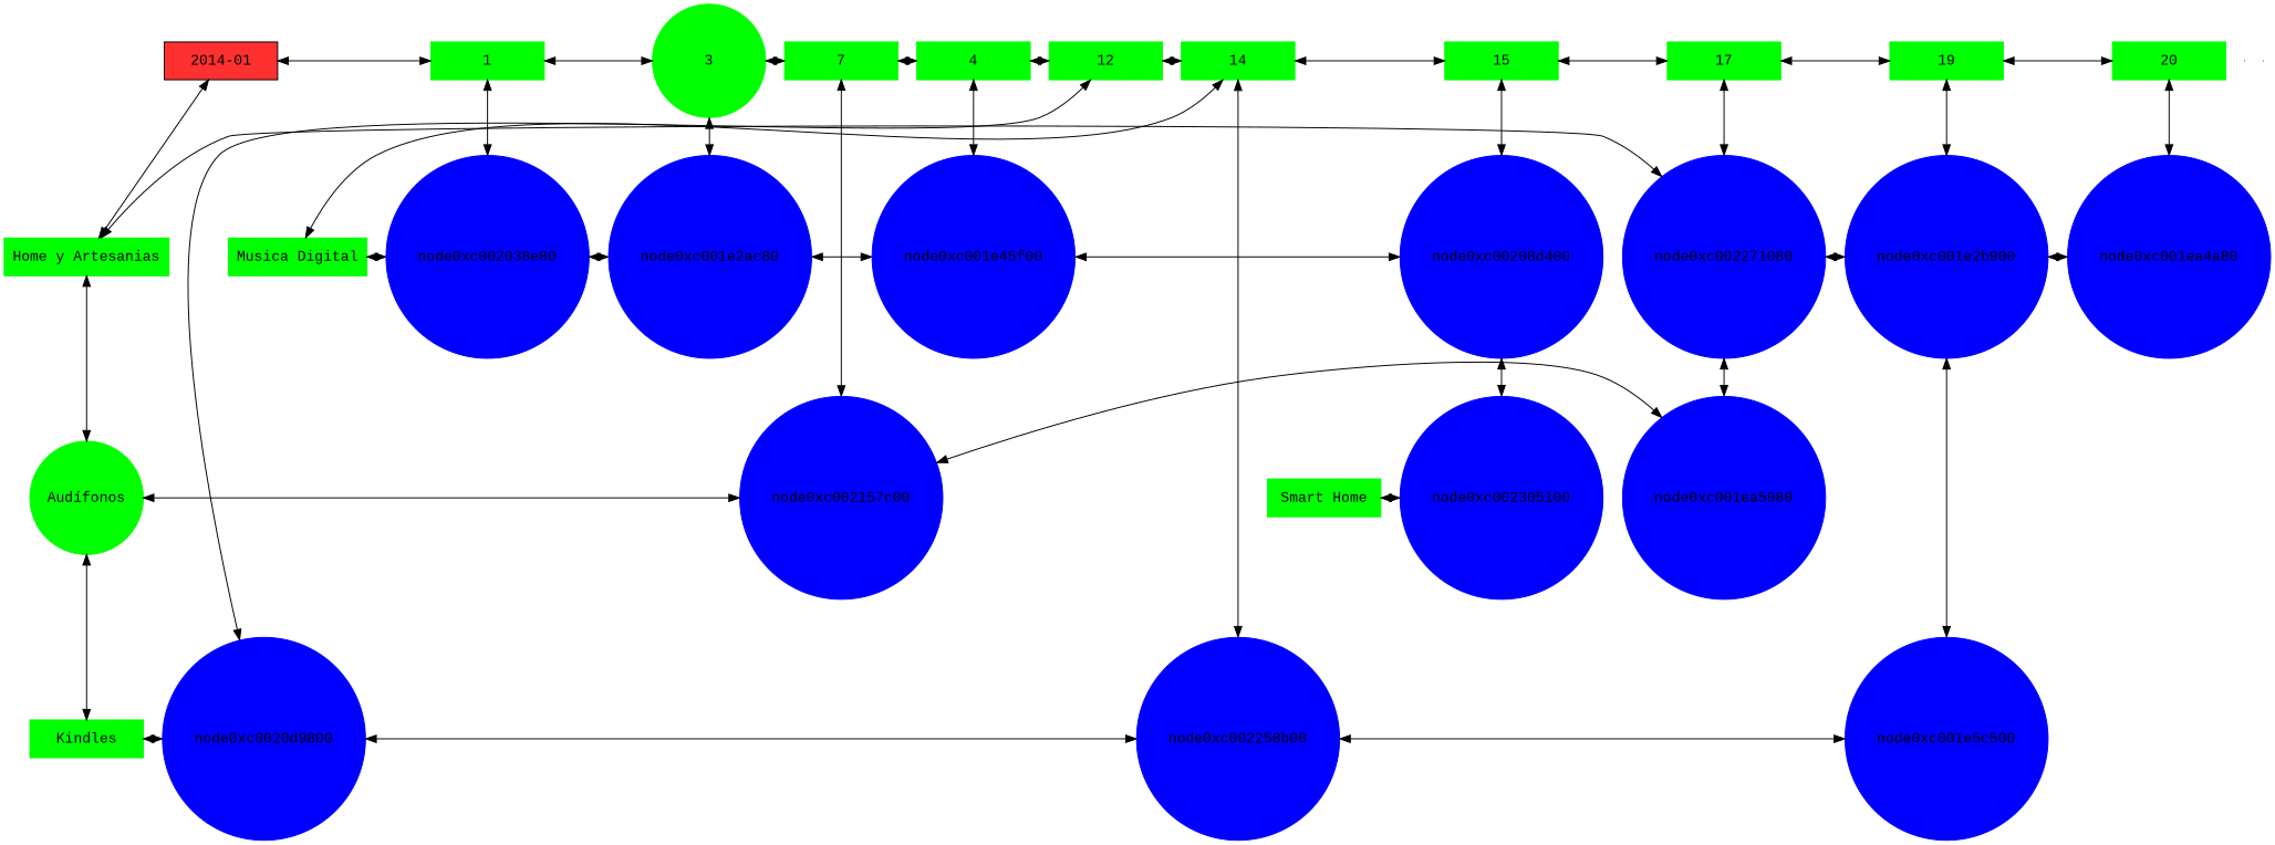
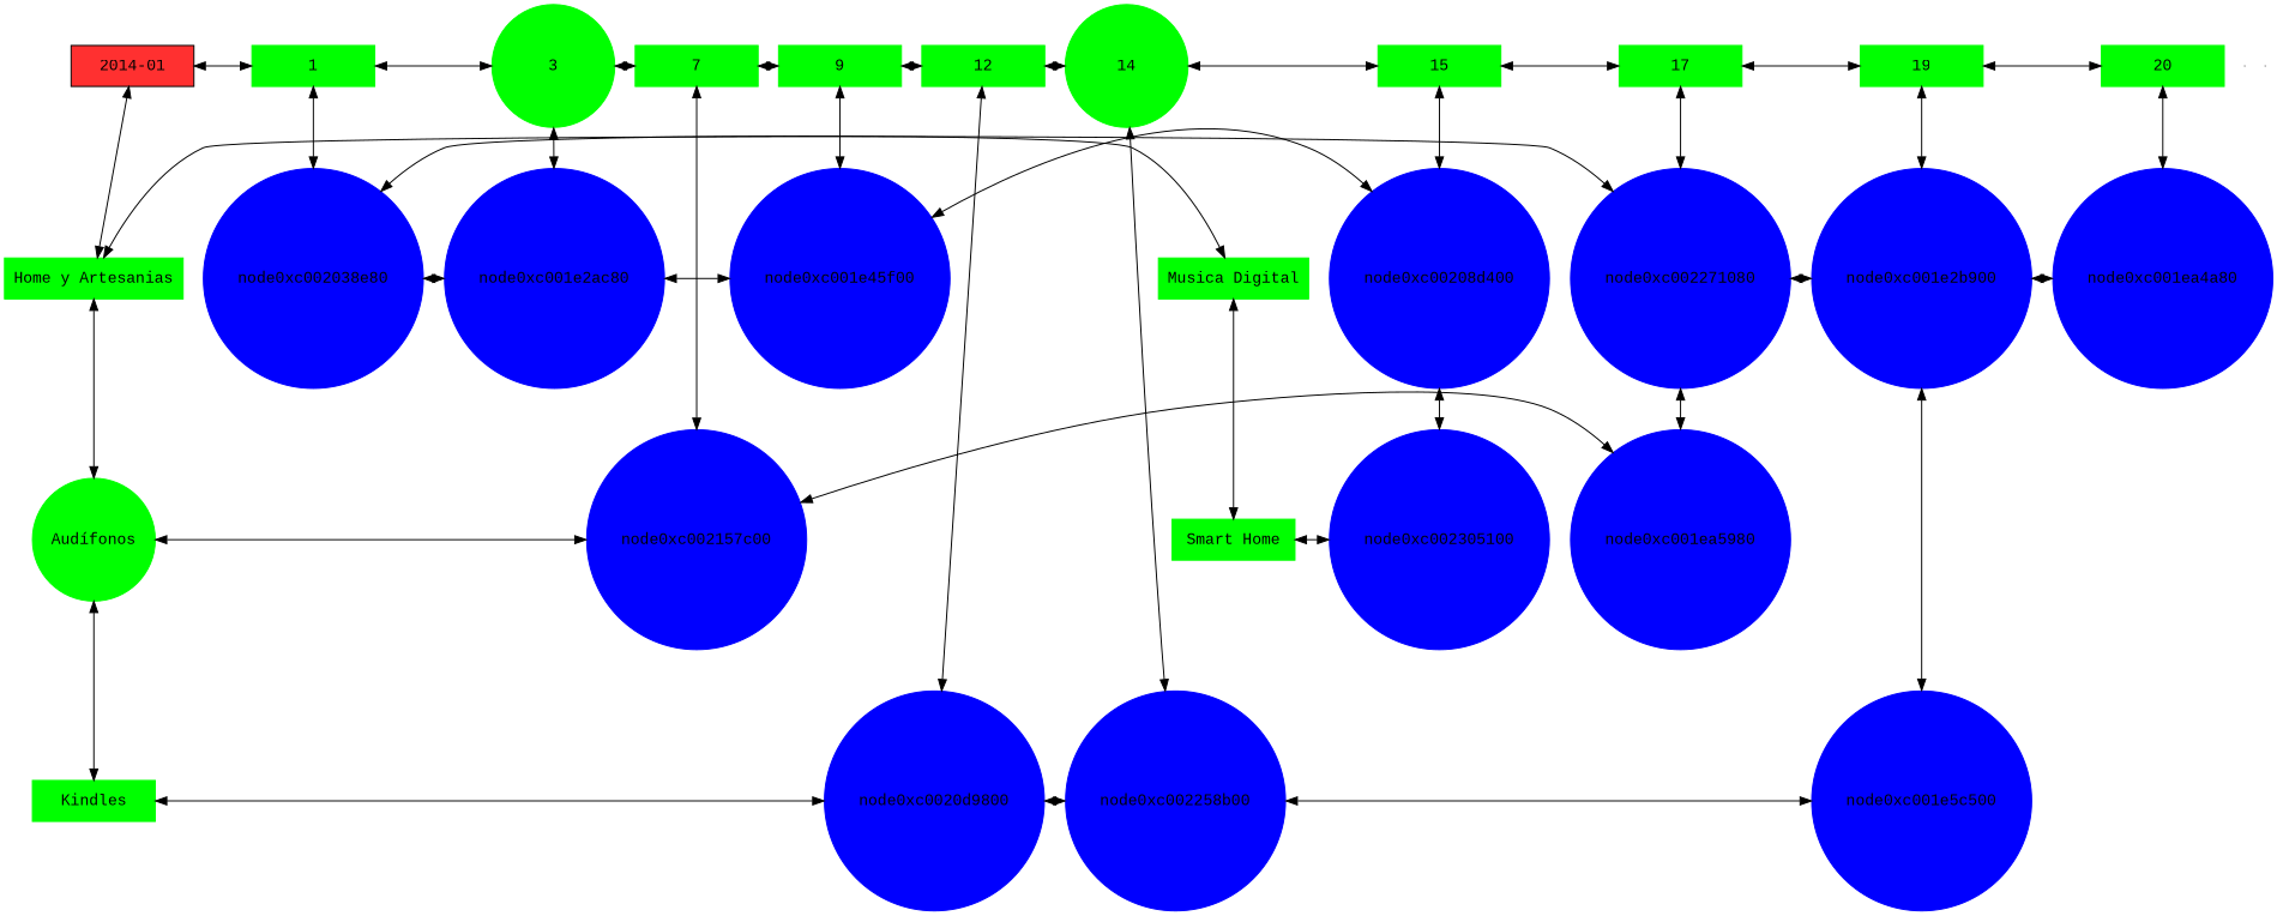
  digraph {
    fontname="Liberation Mono"
    node [fontname="Liberation Mono" group=1 shape=circle style=filled color=green]
    edge [dir=both fontname="Liberation Mono"]
    n1 [fillcolor=firebrick1 label="2014-01" shape=box width=1.5 color=""]
    n2 [label=1 shape=box width=1.5]
    n3 [group=3 label=3 width=1.5]
    n4 [group=7 label=7 shape=box width=1.5]
-   n5 [group=9 label=4 shape=box width=1.5]
+   n5 [group=9 label=9 shape=box width=1.5]
    n6 [group=12 label=12 shape=box width=1.5]
-   n7 [group=14 label=14 shape=box width=1.5]
+   n7 [group=14 label=14 width=1.5]
    n8 [group=15 label=15 shape=box width=1.5]
    n9 [group=17 label=17 shape=box width=1.5]
    n10 [group=19 label=19 shape=box width=1.5]
    n11 [group=20 label=20 shape=box width=1.5]
    n12 [label="Home y Artesanias" shape=box width=1.5]
    node0xc002271080 [color=blue group=17 width=0.5]
    node0xc002038e80 [color=blue width=0.5]
    node0xc001e2ac80 [color=blue group=3 width=0.5]
    node0xc001e2b900 [color=blue group=19 width=0.5]
    node0xc001ea4a80 [color=blue group=20 width=0.5]
    n18 [label="Audífonos" width=1.5]
    node0xc002157c00 [color=blue group=7 width=0.5]
    node0xc001ea5980 [color=blue group=17 width=0.5]
    n21 [label=Kindles shape=box width=1.5]
    node0xc0020d9800 [color=blue group=12 width=0.5]
    node0xc002258b00 [color=blue group=14 width=0.5]
    node0xc001e5c500 [color=blue group=19 width=0.5]
    n25 [label="Musica Digital" shape=box width=1.5]
    node0xc001e45f00 [color=blue group=9 width=0.5]
    node0xc00208d400 [color=blue group=15 width=0.5]
    n28 [label="Smart Home" shape=box width=1.5]
    node0xc002305100 [color=blue group=15 width=0.5]
    e0 [shape=point width=0 group="" style="" color=""]
    e1 [shape=point width=0 group="" style="" color=""]
    subgraph sub_1 {
      rank=same
      n1
      n2
    }
    subgraph sub_2 {
      rank=same
      n2
      n3
    }
    subgraph sub_3 {
      rank=same
      n3
      n4
    }
    subgraph sub_4 {
      rank=same
      n4
      n5
    }
    subgraph sub_5 {
      rank=same
      n5
      n6
    }
    subgraph sub_6 {
      rank=same
      n6
      n7
    }
    subgraph sub_7 {
      rank=same
      n7
      n8
    }
    subgraph sub_8 {
      rank=same
      n8
      n9
    }
    subgraph sub_9 {
      rank=same
      n9
      n10
    }
    subgraph sub_10 {
      rank=same
      n10
      n11
    }
    subgraph sub_11 {
      rank=same
      n12
      node0xc002271080
    }
    subgraph sub_12 {
      rank=same
      node0xc002038e80
      node0xc001e2ac80
    }
    subgraph sub_13 {
      rank=same
      node0xc002271080
      node0xc001e2b900
    }
    subgraph sub_14 {
      rank=same
      node0xc001e2b900
      node0xc001ea4a80
    }
    subgraph sub_15 {
      rank=same
      n18
      node0xc002157c00
    }
    subgraph sub_16 {
      rank=same
      node0xc002157c00
      node0xc001ea5980
    }
    subgraph sub_17 {
      rank=same
      n21
      node0xc0020d9800
    }
    subgraph sub_18 {
      rank=same
      node0xc0020d9800
      node0xc002258b00
    }
    subgraph sub_19 {
      rank=same
      node0xc002258b00
      node0xc001e5c500
    }
    subgraph sub_20 {
      rank=same
      node0xc002038e80
      n25
    }
    subgraph sub_21 {
      rank=same
      node0xc001e2ac80
      node0xc001e45f00
    }
    subgraph sub_22 {
      rank=same
      node0xc001e45f00
      node0xc00208d400
    }
    subgraph sub_23 {
      rank=same
      n28
      node0xc002305100
    }
    n1 -> n2
    n1 -> n12
    n2 -> n3
    n2 -> node0xc002038e80
    n3 -> n4
    n3 -> node0xc001e2ac80
    n4 -> n5
    n4 -> node0xc002157c00
    n5 -> n6
    n5 -> node0xc001e45f00
    n6 -> n7
    n6 -> node0xc0020d9800
    n7 -> n8
    n7 -> node0xc002258b00
    n8 -> n9
    n8 -> node0xc00208d400
    n9 -> n10
    n9 -> node0xc002271080
    n10 -> n11
    n10 -> node0xc001e2b900
    n11 -> node0xc001ea4a80
    n12 -> node0xc002271080
    n12 -> n18
    node0xc002271080 -> node0xc001e2b900
    node0xc002271080 -> node0xc001ea5980
    node0xc002038e80 -> node0xc001e2ac80
    node0xc001e2ac80 -> node0xc001e45f00
    node0xc001e2b900 -> node0xc001ea4a80
    node0xc001e2b900 -> node0xc001e5c500
    n18 -> node0xc002157c00
    n18 -> n21
    node0xc002157c00 -> node0xc001ea5980
    n21 -> node0xc0020d9800
    node0xc0020d9800 -> node0xc002258b00
    node0xc002258b00 -> node0xc001e5c500
    n25 -> node0xc002038e80
-   n25 -> n7
+   n25 -> n28
    node0xc001e45f00 -> node0xc00208d400
    node0xc00208d400 -> node0xc002305100
    n28 -> node0xc002305100
  }
